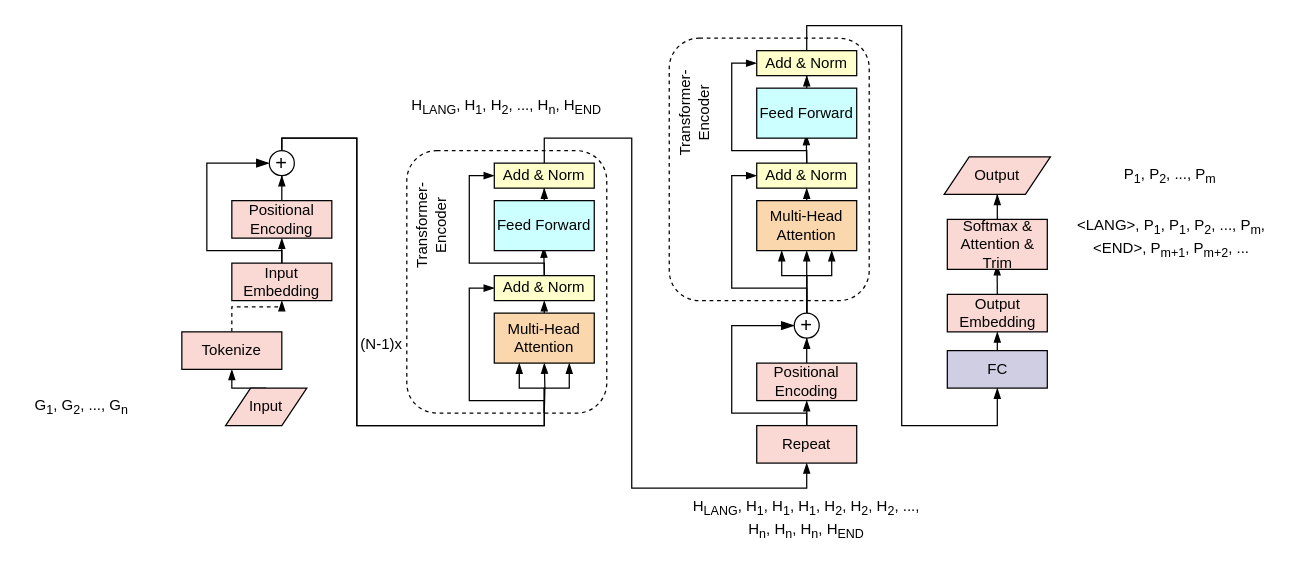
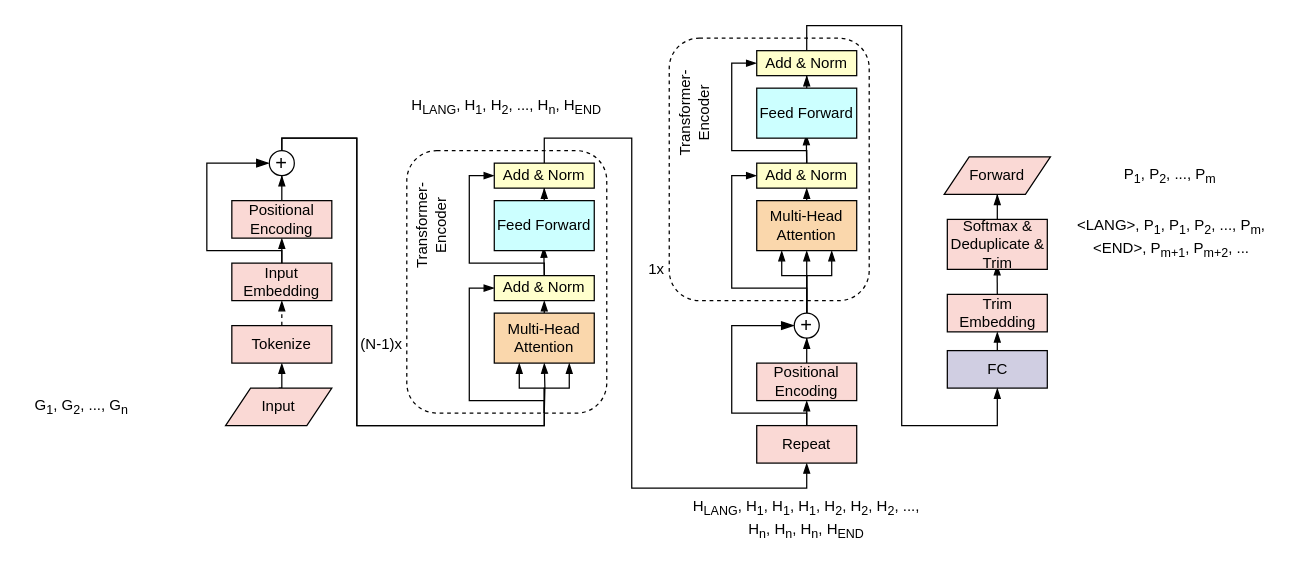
  <mxCell id="0" />
  <mxCell id="1" parent="0" />
  <mxCell id="2" value="" style="rounded=1;whiteSpace=wrap;html=1;strokeWidth=1;fontSize=16;fillColor=none;fontStyle=0;dashed=1;" vertex="1" parent="1"><mxGeometry x="325" y="120" width="160" height="210" as="geometry" /></mxCell>
  <mxCell id="3" style="edgeStyle=orthogonalEdgeStyle;rounded=0;orthogonalLoop=1;jettySize=auto;html=1;exitX=0.5;exitY=0;exitDx=0;exitDy=0;strokeWidth=1;fontSize=20;entryX=0.495;entryY=0.93;entryDx=0;entryDy=0;entryPerimeter=0;endArrow=blockThin;endFill=1;fontStyle=0" edge="1" parent="1" source="5" target="21"><mxGeometry relative="1" as="geometry" /></mxCell>
  <mxCell id="4" style="edgeStyle=orthogonalEdgeStyle;rounded=0;orthogonalLoop=1;jettySize=auto;html=1;exitX=0.5;exitY=0;exitDx=0;exitDy=0;entryX=0;entryY=0.5;entryDx=0;entryDy=0;strokeWidth=1;fontSize=20;endArrow=blockThin;endFill=1;fontStyle=0" edge="1" parent="1" source="5" target="23"><mxGeometry relative="1" as="geometry"><Array as="points"><mxPoint x="435" y="210" /><mxPoint x="375" y="210" /><mxPoint x="375" y="140" /></Array></mxGeometry></mxCell>
  <mxCell id="5" value="Add &amp; Norm" style="whiteSpace=wrap;align=center;verticalAlign=middle;fontStyle=0;strokeWidth=1;fillColor=#FFFFCC" vertex="1" parent="1"><mxGeometry x="395" y="220" width="80" height="20" as="geometry" /></mxCell>
  <mxCell id="6" style="edgeStyle=orthogonalEdgeStyle;rounded=0;orthogonalLoop=1;jettySize=auto;html=1;exitX=0.5;exitY=0;exitDx=0;exitDy=0;entryX=0.5;entryY=1;entryDx=0;entryDy=0;strokeWidth=1;endArrow=blockThin;endFill=1;fontStyle=0" edge="1" parent="1" source="7" target="5"><mxGeometry relative="1" as="geometry" /></mxCell>
  <mxCell id="7" value="Multi-Head Attention" style="whiteSpace=wrap;align=center;verticalAlign=middle;fontStyle=0;strokeWidth=1;fillColor=#fad7ac;strokeColor=#000000;" vertex="1" parent="1"><mxGeometry x="395" y="250" width="80" height="40" as="geometry" /></mxCell>
  <mxCell id="8" style="edgeStyle=orthogonalEdgeStyle;rounded=0;orthogonalLoop=1;jettySize=auto;html=1;exitX=0.5;exitY=0;exitDx=0;exitDy=0;entryX=0.5;entryY=1;entryDx=0;entryDy=0;fontSize=20;strokeWidth=1;endArrow=blockThin;endFill=1;fontStyle=0" edge="1" parent="1" source="9" target="16"><mxGeometry relative="1" as="geometry" /></mxCell>
  <mxCell id="9" value="Input Embedding" style="whiteSpace=wrap;align=center;verticalAlign=middle;fontStyle=0;strokeWidth=1;fillColor=#fad9d5;strokeColor=#000000;" vertex="1" parent="1"><mxGeometry x="185" y="210" width="80" height="30" as="geometry" /></mxCell>
  <mxCell id="10" style="edgeStyle=orthogonalEdgeStyle;rounded=0;orthogonalLoop=1;jettySize=auto;html=1;exitX=0.5;exitY=0;exitDx=0;exitDy=0;strokeWidth=1;fontSize=20;endArrow=blockThin;endFill=1;fontStyle=0" edge="1" parent="1" target="7"><mxGeometry relative="1" as="geometry"><mxPoint x="435" y="330" as="sourcePoint" /></mxGeometry></mxCell>
  <mxCell id="11" style="edgeStyle=orthogonalEdgeStyle;rounded=0;orthogonalLoop=1;jettySize=auto;html=1;exitX=0.5;exitY=0;exitDx=0;exitDy=0;entryX=0.75;entryY=1;entryDx=0;entryDy=0;strokeWidth=1;fontSize=20;endArrow=blockThin;endFill=1;fontStyle=0" edge="1" parent="1" target="7"><mxGeometry relative="1" as="geometry"><mxPoint x="435" y="330" as="sourcePoint" /><Array as="points"><mxPoint x="435" y="310" /><mxPoint x="455" y="310" /></Array></mxGeometry></mxCell>
  <mxCell id="12" style="edgeStyle=orthogonalEdgeStyle;rounded=0;orthogonalLoop=1;jettySize=auto;html=1;exitX=0.5;exitY=0;exitDx=0;exitDy=0;entryX=0.25;entryY=1;entryDx=0;entryDy=0;strokeWidth=1;fontSize=20;endArrow=blockThin;endFill=1;fontStyle=0" edge="1" parent="1" source="14" target="7"><mxGeometry relative="1" as="geometry"><mxPoint x="435" y="330" as="sourcePoint" /><Array as="points"><mxPoint x="225" y="110" /><mxPoint x="285" y="110" /><mxPoint x="285" y="340" /><mxPoint x="435" y="340" /><mxPoint x="435" y="310" /><mxPoint x="415" y="310" /></Array></mxGeometry></mxCell>
  <mxCell id="13" style="edgeStyle=orthogonalEdgeStyle;rounded=0;orthogonalLoop=1;jettySize=auto;html=1;exitX=0.5;exitY=0;exitDx=0;exitDy=0;entryX=0;entryY=0.5;entryDx=0;entryDy=0;strokeWidth=1;fontSize=20;endArrow=blockThin;endFill=1;fontStyle=0" edge="1" parent="1" source="14" target="5"><mxGeometry relative="1" as="geometry"><mxPoint x="435" y="330" as="sourcePoint" /><Array as="points"><mxPoint x="225" y="110" /><mxPoint x="285" y="110" /><mxPoint x="285" y="340" /><mxPoint x="435" y="340" /><mxPoint x="435" y="320" /><mxPoint x="375" y="320" /><mxPoint x="375" y="230" /></Array></mxGeometry></mxCell>
  <mxCell id="14" value="&lt;font style=&quot;font-size: 16px;&quot;&gt;+&lt;/font&gt;" style="ellipse;whiteSpace=wrap;html=1;aspect=fixed;strokeColor=#000000;strokeWidth=1;fontStyle=0" vertex="1" parent="1"><mxGeometry x="215" y="120" width="20" height="20" as="geometry" /></mxCell>
  <mxCell id="15" style="edgeStyle=orthogonalEdgeStyle;rounded=0;orthogonalLoop=1;jettySize=auto;html=1;exitX=0.5;exitY=0;exitDx=0;exitDy=0;fontSize=20;strokeWidth=1;endArrow=blockThin;endFill=1;fontStyle=0" edge="1" parent="1" source="16" target="14"><mxGeometry relative="1" as="geometry" /></mxCell>
  <mxCell id="16" value="Positional Encoding" style="whiteSpace=wrap;align=center;verticalAlign=middle;fontStyle=0;strokeWidth=1;fillColor=#fad9d5;strokeColor=#000000;" vertex="1" parent="1"><mxGeometry x="185" y="160" width="80" height="30" as="geometry" /></mxCell>
  <mxCell id="17" value="" style="edgeStyle=segmentEdgeStyle;endArrow=blockThin;html=1;curved=0;rounded=0;endSize=8;startSize=8;fontSize=20;exitX=0.5;exitY=0;exitDx=0;exitDy=0;entryX=0;entryY=0.5;entryDx=0;entryDy=0;strokeWidth=1;endFill=1;fontStyle=0" edge="1" parent="1" source="9" target="14"><mxGeometry width="50" height="50" relative="1" as="geometry"><mxPoint x="225" y="250" as="sourcePoint" /><mxPoint x="425" y="230" as="targetPoint" /><Array as="points"><mxPoint x="225" y="200" /><mxPoint x="165" y="200" /><mxPoint x="165" y="130" /></Array></mxGeometry></mxCell>
  <mxCell id="18" style="edgeStyle=orthogonalEdgeStyle;rounded=0;orthogonalLoop=1;jettySize=auto;html=1;exitX=0.5;exitY=0;exitDx=0;exitDy=0;entryX=0.498;entryY=0.906;entryDx=0;entryDy=0;entryPerimeter=0;strokeWidth=1;fontSize=12;endArrow=blockThin;endFill=1;" edge="1" parent="1" source="19" target="34"><mxGeometry relative="1" as="geometry" /></mxCell>
- <mxCell id="19" value="Output Embedding" style="whiteSpace=wrap;align=center;verticalAlign=middle;fontStyle=0;strokeWidth=1;fillColor=#fad9d5;strokeColor=#000000;" vertex="1" parent="1"><mxGeometry x="757.5" y="235" width="80" height="30" as="geometry" /></mxCell>
+ <mxCell id="19" value="Trim Embedding" style="whiteSpace=wrap;align=center;verticalAlign=middle;fontStyle=0;strokeWidth=1;fillColor=#fad9d5;strokeColor=#000000;" vertex="1" parent="1"><mxGeometry x="757.5" y="235" width="80" height="30" as="geometry" /></mxCell>
  <mxCell id="20" style="edgeStyle=orthogonalEdgeStyle;rounded=0;orthogonalLoop=1;jettySize=auto;html=1;exitX=0.5;exitY=0;exitDx=0;exitDy=0;strokeWidth=1;fontSize=20;endArrow=blockThin;endFill=1;fontStyle=0" edge="1" parent="1" source="21" target="23"><mxGeometry relative="1" as="geometry" /></mxCell>
  <mxCell id="21" value="Feed Forward" style="whiteSpace=wrap;align=center;verticalAlign=middle;fontStyle=0;strokeWidth=1;fillColor=#CCFFFF;" vertex="1" parent="1"><mxGeometry x="395" y="160" width="80" height="40" as="geometry" /></mxCell>
  <mxCell id="22" style="edgeStyle=orthogonalEdgeStyle;rounded=0;orthogonalLoop=1;jettySize=auto;html=1;exitX=0.5;exitY=0;exitDx=0;exitDy=0;strokeWidth=1;fontSize=12;endArrow=blockThin;endFill=1;entryX=0.5;entryY=1;entryDx=0;entryDy=0;" edge="1" parent="1" source="23" target="53"><mxGeometry relative="1" as="geometry"><mxPoint x="505" y="460" as="targetPoint" /><Array as="points"><mxPoint x="435" y="110" /><mxPoint x="505" y="110" /><mxPoint x="505" y="390" /><mxPoint x="645" y="390" /></Array></mxGeometry></mxCell>
  <mxCell id="23" value="Add &amp; Norm" style="whiteSpace=wrap;align=center;verticalAlign=middle;fontStyle=0;strokeWidth=1;fillColor=#FFFFCC" vertex="1" parent="1"><mxGeometry x="395" y="130" width="80" height="20" as="geometry" /></mxCell>
  <mxCell id="24" value="Transformer-Encoder" style="text;html=1;strokeColor=none;fillColor=none;align=center;verticalAlign=middle;whiteSpace=wrap;rounded=0;fontSize=12;horizontal=0;fontStyle=0" vertex="1" parent="1"><mxGeometry x="315" y="165" width="60" height="30" as="geometry" /></mxCell>
  <mxCell id="25" value="(N-1)x" style="text;html=1;strokeColor=none;fillColor=none;align=center;verticalAlign=middle;whiteSpace=wrap;rounded=0;fontSize=12;fontStyle=0" vertex="1" parent="1"><mxGeometry x="285" y="260" width="40" height="30" as="geometry" /></mxCell>
  <mxCell id="26" style="edgeStyle=orthogonalEdgeStyle;rounded=0;orthogonalLoop=1;jettySize=auto;html=1;exitX=0.5;exitY=0;exitDx=0;exitDy=0;entryX=0.5;entryY=1;entryDx=0;entryDy=0;strokeWidth=1;fontSize=12;endArrow=blockThin;endFill=1;fontStyle=0" edge="1" parent="1" source="27" target="19"><mxGeometry relative="1" as="geometry" /></mxCell>
  <mxCell id="27" value="FC" style="whiteSpace=wrap;align=center;verticalAlign=middle;fontStyle=0;strokeWidth=1;fillColor=#d0cee2;strokeColor=#000000;" vertex="1" parent="1"><mxGeometry x="757.5" y="280" width="80" height="30" as="geometry" /></mxCell>
  <mxCell id="28" style="edgeStyle=orthogonalEdgeStyle;rounded=0;orthogonalLoop=1;jettySize=auto;html=1;exitX=0.5;exitY=0;exitDx=0;exitDy=0;entryX=0.5;entryY=1;entryDx=0;entryDy=0;strokeWidth=1;fontSize=12;endArrow=blockThin;endFill=1;" edge="1" parent="1" source="29" target="31"><mxGeometry relative="1" as="geometry" /></mxCell>
- <mxCell id="29" value="Input" style="shape=parallelogram;perimeter=parallelogramPerimeter;whiteSpace=wrap;html=1;fixedSize=1;strokeColor=#000000;strokeWidth=1;fontSize=12;fillColor=#fad9d5;fontStyle=0" vertex="1" parent="1"><mxGeometry x="180" y="310" width="65" height="30" as="geometry" /></mxCell>
+ <mxCell id="29" value="Input" style="shape=parallelogram;perimeter=parallelogramPerimeter;whiteSpace=wrap;html=1;fixedSize=1;strokeColor=#000000;strokeWidth=1;fontSize=12;fillColor=#fad9d5;fontStyle=0" vertex="1" parent="1"><mxGeometry x="180" y="310" width="85" height="30" as="geometry" /></mxCell>
  <mxCell id="30" style="edgeStyle=orthogonalEdgeStyle;rounded=0;orthogonalLoop=1;jettySize=auto;html=1;exitX=0.5;exitY=0;exitDx=0;exitDy=0;entryX=0.5;entryY=1;entryDx=0;entryDy=0;strokeWidth=1;fontSize=12;endArrow=blockThin;endFill=1;dashed=1;" edge="1" parent="1" source="31" target="9"><mxGeometry relative="1" as="geometry" /></mxCell>
- <mxCell id="31" value="Tokenize" style="whiteSpace=wrap;align=center;verticalAlign=middle;fontStyle=0;strokeWidth=1;fillColor=#fad9d5;strokeColor=#000000;" vertex="1" parent="1"><mxGeometry x="145" y="265" width="80" height="30" as="geometry" /></mxCell>
+ <mxCell id="31" value="Tokenize" style="whiteSpace=wrap;align=center;verticalAlign=middle;fontStyle=0;strokeWidth=1;fillColor=#fad9d5;strokeColor=#000000;" vertex="1" parent="1"><mxGeometry x="185" y="260" width="80" height="30" as="geometry" /></mxCell>
  <mxCell id="32" value="G&lt;sub style=&quot;border-color: var(--border-color);&quot;&gt;1&lt;/sub&gt;, G&lt;sub style=&quot;border-color: var(--border-color);&quot;&gt;2&lt;/sub&gt;, ..., G&lt;sub style=&quot;border-color: var(--border-color);&quot;&gt;n&lt;/sub&gt;" style="text;html=1;strokeColor=none;fillColor=none;align=center;verticalAlign=middle;whiteSpace=wrap;rounded=0;fontSize=12;" vertex="1" parent="1"><mxGeometry x="20" y="310" width="90" height="30" as="geometry" /></mxCell>
  <mxCell id="33" style="edgeStyle=orthogonalEdgeStyle;rounded=0;orthogonalLoop=1;jettySize=auto;html=1;exitX=0.5;exitY=0;exitDx=0;exitDy=0;strokeWidth=1;fontSize=12;endArrow=blockThin;endFill=1;" edge="1" parent="1" source="34" target="35"><mxGeometry relative="1" as="geometry" /></mxCell>
- <mxCell id="34" value="Softmax &amp; Attention &amp; Trim" style="whiteSpace=wrap;align=center;verticalAlign=middle;fontStyle=0;strokeWidth=1;fillColor=#fad9d5;strokeColor=#000000;" vertex="1" parent="1"><mxGeometry x="757.5" y="175" width="80" height="40" as="geometry" /></mxCell>
- <mxCell id="35" value="Output" style="shape=parallelogram;perimeter=parallelogramPerimeter;whiteSpace=wrap;html=1;fixedSize=1;strokeColor=#000000;strokeWidth=1;fontSize=12;fillColor=#fad9d5;fontStyle=0" vertex="1" parent="1"><mxGeometry x="755" y="125" width="85" height="30" as="geometry" /></mxCell>
+ <mxCell id="34" value="Softmax &amp; Deduplicate &amp; Trim" style="whiteSpace=wrap;align=center;verticalAlign=middle;fontStyle=0;strokeWidth=1;fillColor=#fad9d5;strokeColor=#000000;" vertex="1" parent="1"><mxGeometry x="757.5" y="175" width="80" height="40" as="geometry" /></mxCell>
+ <mxCell id="35" value="Forward" style="shape=parallelogram;perimeter=parallelogramPerimeter;whiteSpace=wrap;html=1;fixedSize=1;strokeColor=#000000;strokeWidth=1;fontSize=12;fillColor=#fad9d5;fontStyle=0" vertex="1" parent="1"><mxGeometry x="755" y="125" width="85" height="30" as="geometry" /></mxCell>
  <mxCell id="36" value="P&lt;sub style=&quot;border-color: var(--border-color);&quot;&gt;1&lt;/sub&gt;, P&lt;sub style=&quot;border-color: var(--border-color);&quot;&gt;2&lt;/sub&gt;, ..., P&lt;sub style=&quot;border-color: var(--border-color);&quot;&gt;m&lt;/sub&gt;" style="text;html=1;strokeColor=none;fillColor=none;align=center;verticalAlign=middle;whiteSpace=wrap;rounded=0;fontSize=12;" vertex="1" parent="1"><mxGeometry x="891.25" y="125" width="90" height="30" as="geometry" /></mxCell>
  <mxCell id="37" value="&amp;lt;LANG&amp;gt;, P&lt;sub style=&quot;border-color: var(--border-color);&quot;&gt;1&lt;/sub&gt;, P&lt;sub style=&quot;border-color: var(--border-color);&quot;&gt;1&lt;/sub&gt;,&amp;nbsp;P&lt;sub style=&quot;border-color: var(--border-color);&quot;&gt;2&lt;/sub&gt;, ..., P&lt;sub style=&quot;border-color: var(--border-color);&quot;&gt;m&lt;/sub&gt;, &amp;lt;END&amp;gt;, P&lt;sub&gt;m+1&lt;/sub&gt;, P&lt;sub&gt;m+2&lt;/sub&gt;, ..." style="text;html=1;strokeColor=none;fillColor=none;align=center;verticalAlign=middle;whiteSpace=wrap;rounded=0;fontSize=12;" vertex="1" parent="1"><mxGeometry x="857.5" y="175" width="157.5" height="30" as="geometry" /></mxCell>
  <mxCell id="38" value="" style="rounded=1;whiteSpace=wrap;html=1;strokeWidth=1;fontSize=16;fillColor=none;fontStyle=0;dashed=1;" vertex="1" parent="1"><mxGeometry x="535" y="30" width="160" height="210" as="geometry" /></mxCell>
  <mxCell id="39" style="edgeStyle=orthogonalEdgeStyle;rounded=0;orthogonalLoop=1;jettySize=auto;html=1;exitX=0.5;exitY=0;exitDx=0;exitDy=0;strokeWidth=1;fontSize=20;entryX=0.495;entryY=0.93;entryDx=0;entryDy=0;entryPerimeter=0;endArrow=blockThin;endFill=1;fontStyle=0" edge="1" parent="1" source="41" target="47"><mxGeometry relative="1" as="geometry" /></mxCell>
  <mxCell id="40" style="edgeStyle=orthogonalEdgeStyle;rounded=0;orthogonalLoop=1;jettySize=auto;html=1;exitX=0.5;exitY=0;exitDx=0;exitDy=0;entryX=0;entryY=0.5;entryDx=0;entryDy=0;strokeWidth=1;fontSize=20;endArrow=blockThin;endFill=1;fontStyle=0" edge="1" parent="1" source="41" target="49"><mxGeometry relative="1" as="geometry"><Array as="points"><mxPoint x="645" y="120" /><mxPoint x="585" y="120" /><mxPoint x="585" y="50" /></Array></mxGeometry></mxCell>
  <mxCell id="41" value="Add &amp; Norm" style="whiteSpace=wrap;align=center;verticalAlign=middle;fontStyle=0;strokeWidth=1;fillColor=#FFFFCC" vertex="1" parent="1"><mxGeometry x="605" y="130" width="80" height="20" as="geometry" /></mxCell>
  <mxCell id="42" style="edgeStyle=orthogonalEdgeStyle;rounded=0;orthogonalLoop=1;jettySize=auto;html=1;exitX=0.5;exitY=0;exitDx=0;exitDy=0;entryX=0.5;entryY=1;entryDx=0;entryDy=0;strokeWidth=1;endArrow=blockThin;endFill=1;fontStyle=0" edge="1" parent="1" source="43" target="41"><mxGeometry relative="1" as="geometry" /></mxCell>
  <mxCell id="43" value="Multi-Head Attention" style="whiteSpace=wrap;align=center;verticalAlign=middle;fontStyle=0;strokeWidth=1;fillColor=#fad7ac;strokeColor=#000000;" vertex="1" parent="1"><mxGeometry x="605" y="160" width="80" height="40" as="geometry" /></mxCell>
  <mxCell id="44" style="edgeStyle=orthogonalEdgeStyle;rounded=0;orthogonalLoop=1;jettySize=auto;html=1;exitX=0.5;exitY=0;exitDx=0;exitDy=0;strokeWidth=1;fontSize=20;endArrow=blockThin;endFill=1;fontStyle=0" edge="1" parent="1" source="56" target="43"><mxGeometry relative="1" as="geometry"><mxPoint x="645" y="240" as="sourcePoint" /></mxGeometry></mxCell>
  <mxCell id="45" style="edgeStyle=orthogonalEdgeStyle;rounded=0;orthogonalLoop=1;jettySize=auto;html=1;exitX=0.5;exitY=0;exitDx=0;exitDy=0;entryX=0.75;entryY=1;entryDx=0;entryDy=0;strokeWidth=1;fontSize=20;endArrow=blockThin;endFill=1;fontStyle=0" edge="1" parent="1" source="56" target="43"><mxGeometry relative="1" as="geometry"><mxPoint x="645" y="240" as="sourcePoint" /><Array as="points"><mxPoint x="645" y="220" /><mxPoint x="665" y="220" /></Array></mxGeometry></mxCell>
  <mxCell id="46" style="edgeStyle=orthogonalEdgeStyle;rounded=0;orthogonalLoop=1;jettySize=auto;html=1;exitX=0.5;exitY=0;exitDx=0;exitDy=0;strokeWidth=1;fontSize=20;endArrow=blockThin;endFill=1;fontStyle=0" edge="1" parent="1" source="47" target="49"><mxGeometry relative="1" as="geometry" /></mxCell>
  <mxCell id="47" value="Feed Forward" style="whiteSpace=wrap;align=center;verticalAlign=middle;fontStyle=0;strokeWidth=1;fillColor=#CCFFFF;" vertex="1" parent="1"><mxGeometry x="605" y="70" width="80" height="40" as="geometry" /></mxCell>
  <mxCell id="48" style="edgeStyle=orthogonalEdgeStyle;rounded=0;orthogonalLoop=1;jettySize=auto;html=1;exitX=0.5;exitY=0;exitDx=0;exitDy=0;entryX=0.5;entryY=1;entryDx=0;entryDy=0;strokeWidth=1;fontSize=12;endArrow=blockThin;endFill=1;" edge="1" parent="1" source="49" target="27"><mxGeometry relative="1" as="geometry"><Array as="points"><mxPoint x="645" y="20" /><mxPoint x="721" y="20" /><mxPoint x="721" y="340" /><mxPoint x="797" y="340" /></Array></mxGeometry></mxCell>
  <mxCell id="49" value="Add &amp; Norm" style="whiteSpace=wrap;align=center;verticalAlign=middle;fontStyle=0;strokeWidth=1;fillColor=#FFFFCC" vertex="1" parent="1"><mxGeometry x="605" y="40" width="80" height="20" as="geometry" /></mxCell>
  <mxCell id="50" value="Transformer-Encoder" style="text;html=1;strokeColor=none;fillColor=none;align=center;verticalAlign=middle;whiteSpace=wrap;rounded=0;fontSize=12;horizontal=0;fontStyle=0" vertex="1" parent="1"><mxGeometry x="525" y="75" width="60" height="30" as="geometry" /></mxCell>
+ <mxCell id="51" value="1x" style="text;html=1;strokeColor=none;fillColor=none;align=center;verticalAlign=middle;whiteSpace=wrap;rounded=0;fontSize=12;fontStyle=0" vertex="1" parent="1"><mxGeometry x="515" y="200" width="20" height="30" as="geometry" /></mxCell>
  <mxCell id="52" style="edgeStyle=orthogonalEdgeStyle;rounded=0;orthogonalLoop=1;jettySize=auto;html=1;exitX=0.5;exitY=0;exitDx=0;exitDy=0;entryX=0.5;entryY=1;entryDx=0;entryDy=0;fontSize=20;strokeWidth=1;endArrow=blockThin;endFill=1;fontStyle=0" edge="1" parent="1" source="53" target="58"><mxGeometry relative="1" as="geometry" /></mxCell>
  <mxCell id="53" value="Repeat" style="whiteSpace=wrap;align=center;verticalAlign=middle;fontStyle=0;strokeWidth=1;fillColor=#fad9d5;strokeColor=#000000;" vertex="1" parent="1"><mxGeometry x="605" y="340" width="80" height="30" as="geometry" /></mxCell>
  <mxCell id="54" style="edgeStyle=orthogonalEdgeStyle;rounded=0;orthogonalLoop=1;jettySize=auto;html=1;exitX=0.5;exitY=0;exitDx=0;exitDy=0;entryX=0.25;entryY=1;entryDx=0;entryDy=0;strokeWidth=1;fontSize=12;endArrow=blockThin;endFill=1;" edge="1" parent="1" source="56" target="43"><mxGeometry relative="1" as="geometry"><Array as="points"><mxPoint x="645" y="220" /><mxPoint x="625" y="220" /></Array></mxGeometry></mxCell>
  <mxCell id="55" style="edgeStyle=orthogonalEdgeStyle;rounded=0;orthogonalLoop=1;jettySize=auto;html=1;exitX=0.5;exitY=0;exitDx=0;exitDy=0;entryX=0;entryY=0.5;entryDx=0;entryDy=0;strokeWidth=1;fontSize=12;endArrow=blockThin;endFill=1;" edge="1" parent="1" source="56" target="41"><mxGeometry relative="1" as="geometry"><Array as="points"><mxPoint x="645" y="230" /><mxPoint x="585" y="230" /><mxPoint x="585" y="140" /></Array></mxGeometry></mxCell>
  <mxCell id="56" value="&lt;font style=&quot;font-size: 16px;&quot;&gt;+&lt;/font&gt;" style="ellipse;whiteSpace=wrap;html=1;aspect=fixed;strokeColor=#000000;strokeWidth=1;fontStyle=0" vertex="1" parent="1"><mxGeometry x="635" y="250" width="20" height="20" as="geometry" /></mxCell>
  <mxCell id="57" style="edgeStyle=orthogonalEdgeStyle;rounded=0;orthogonalLoop=1;jettySize=auto;html=1;exitX=0.5;exitY=0;exitDx=0;exitDy=0;fontSize=20;strokeWidth=1;endArrow=blockThin;endFill=1;fontStyle=0" edge="1" parent="1" source="58" target="56"><mxGeometry relative="1" as="geometry" /></mxCell>
  <mxCell id="58" value="Positional Encoding" style="whiteSpace=wrap;align=center;verticalAlign=middle;fontStyle=0;strokeWidth=1;fillColor=#fad9d5;strokeColor=#000000;" vertex="1" parent="1"><mxGeometry x="605" y="290" width="80" height="30" as="geometry" /></mxCell>
  <mxCell id="59" value="" style="edgeStyle=segmentEdgeStyle;endArrow=blockThin;html=1;curved=0;rounded=0;endSize=8;startSize=8;fontSize=20;exitX=0.5;exitY=0;exitDx=0;exitDy=0;entryX=0;entryY=0.5;entryDx=0;entryDy=0;strokeWidth=1;endFill=1;fontStyle=0" edge="1" parent="1" source="53" target="56"><mxGeometry width="50" height="50" relative="1" as="geometry"><mxPoint x="645" y="380" as="sourcePoint" /><mxPoint x="845" y="360" as="targetPoint" /><Array as="points"><mxPoint x="645" y="330" /><mxPoint x="585" y="330" /><mxPoint x="585" y="260" /></Array></mxGeometry></mxCell>
  <mxCell id="60" value="H&lt;sub&gt;LANG&lt;/sub&gt;, H&lt;sub style=&quot;border-color: var(--border-color);&quot;&gt;1&lt;/sub&gt;, H&lt;sub style=&quot;border-color: var(--border-color);&quot;&gt;1&lt;/sub&gt;, H&lt;sub style=&quot;border-color: var(--border-color);&quot;&gt;1&lt;/sub&gt;, H&lt;sub style=&quot;border-color: var(--border-color);&quot;&gt;2&lt;/sub&gt;, H&lt;sub style=&quot;border-color: var(--border-color);&quot;&gt;2&lt;/sub&gt;, H&lt;sub style=&quot;border-color: var(--border-color);&quot;&gt;2&lt;/sub&gt;,&amp;nbsp;..., H&lt;sub style=&quot;border-color: var(--border-color);&quot;&gt;n&lt;/sub&gt;, H&lt;sub style=&quot;border-color: var(--border-color);&quot;&gt;n&lt;/sub&gt;, H&lt;sub style=&quot;border-color: var(--border-color);&quot;&gt;n&lt;/sub&gt;, H&lt;sub&gt;END&lt;/sub&gt;" style="text;html=1;strokeColor=none;fillColor=none;align=center;verticalAlign=middle;whiteSpace=wrap;rounded=0;fontSize=12;" vertex="1" parent="1"><mxGeometry x="545" y="400" width="200" height="30" as="geometry" /></mxCell>
  <mxCell id="61" value="H&lt;sub&gt;LANG&lt;/sub&gt;, H&lt;sub style=&quot;border-color: var(--border-color);&quot;&gt;1&lt;/sub&gt;, H&lt;sub style=&quot;border-color: var(--border-color);&quot;&gt;2&lt;/sub&gt;,&amp;nbsp;..., H&lt;sub style=&quot;border-color: var(--border-color);&quot;&gt;n&lt;/sub&gt;, H&lt;sub&gt;END&lt;/sub&gt;" style="text;html=1;strokeColor=none;fillColor=none;align=center;verticalAlign=middle;whiteSpace=wrap;rounded=0;fontSize=12;" vertex="1" parent="1"><mxGeometry x="305" y="70" width="200" height="30" as="geometry" /></mxCell>
